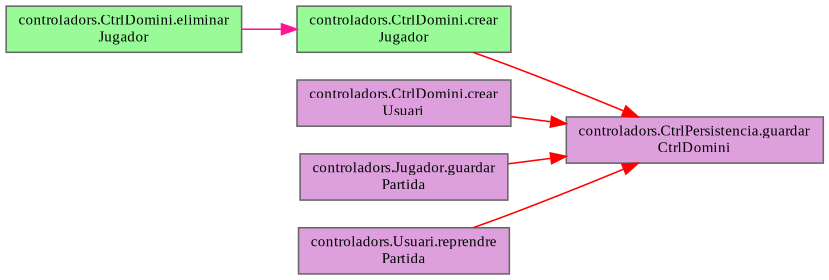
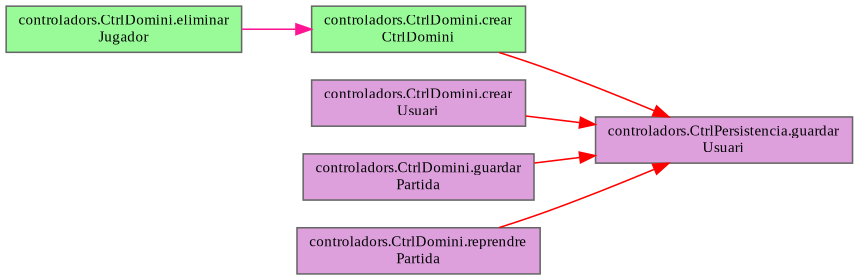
  digraph {
    fontname="Liberation Serif"
    rankdir=RL
    node [color=grey40 fillcolor=plum fontname="Liberation Serif" fontsize=10 shape=box style=filled]
    edge [color=red dir=back fontname="Liberation Serif" fontsize=10 labelfontname=Helvetica labelfontsize=10 style=solid]
-   n1 [color=gray40 fontcolor=black height=0.2 label="controladors.CtrlPersistencia.guardar\lCtrlDomini" width=0.4]
-   n2 [fillcolor=palegreen height=0.2 label="controladors.CtrlDomini.crear\lJugador" width=0.4]
+   n1 [color=gray40 fontcolor=black height=0.2 label="controladors.CtrlPersistencia.guardar\lUsuari" width=0.4]
+   n2 [fillcolor=palegreen height=0.2 label="controladors.CtrlDomini.crear\lCtrlDomini" width=0.4]
    n3 [height=0.2 label="controladors.CtrlDomini.crear\lUsuari" width=0.4]
-   n4 [height=0.2 label="controladors.Jugador.guardar\lPartida" width=0.4]
-   n5 [height=0.2 label="controladors.Usuari.reprendre\lPartida" width=0.4]
+   n4 [height=0.2 label="controladors.CtrlDomini.guardar\lPartida" width=0.4]
+   n5 [height=0.2 label="controladors.CtrlDomini.reprendre\lPartida" width=0.4]
    n6 [fillcolor=palegreen height=0.2 label="controladors.CtrlDomini.eliminar\lJugador" width=0.4]
    n1 -> n2
    n1 -> n3
    n1 -> n4
    n1 -> n5
    n2 -> n6 [color=deeppink]
  }
